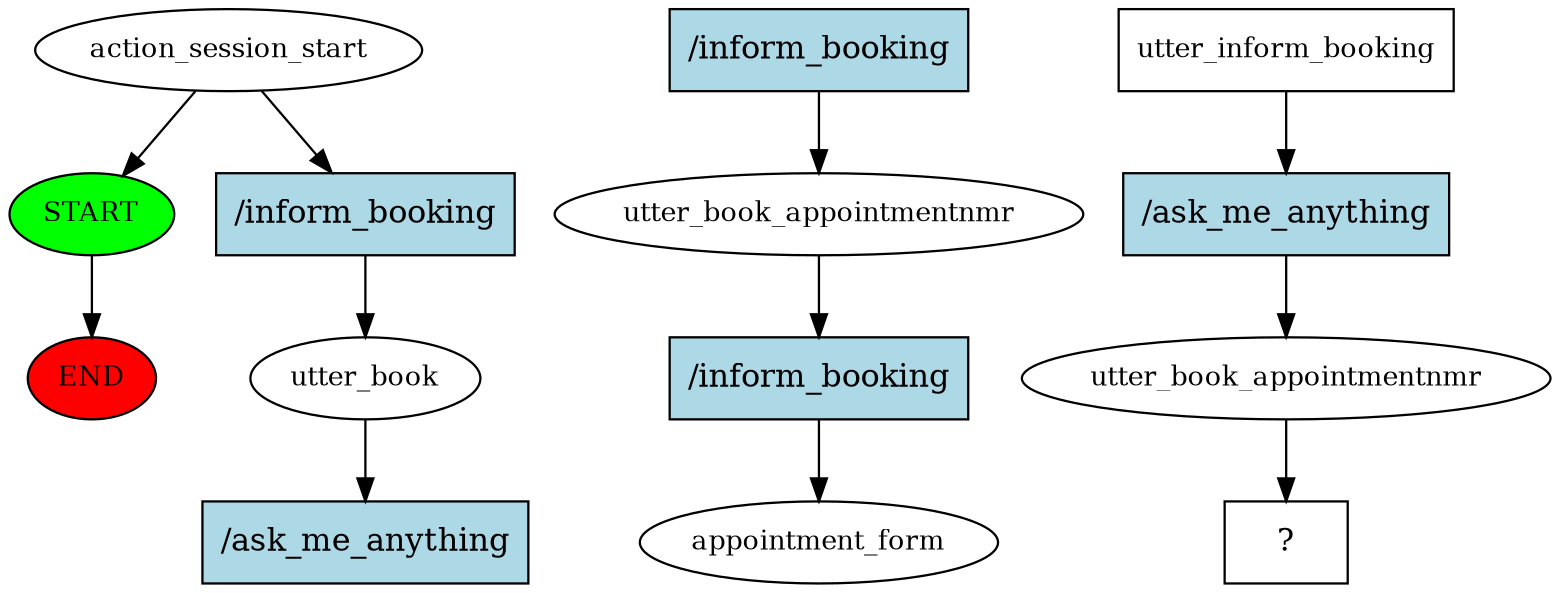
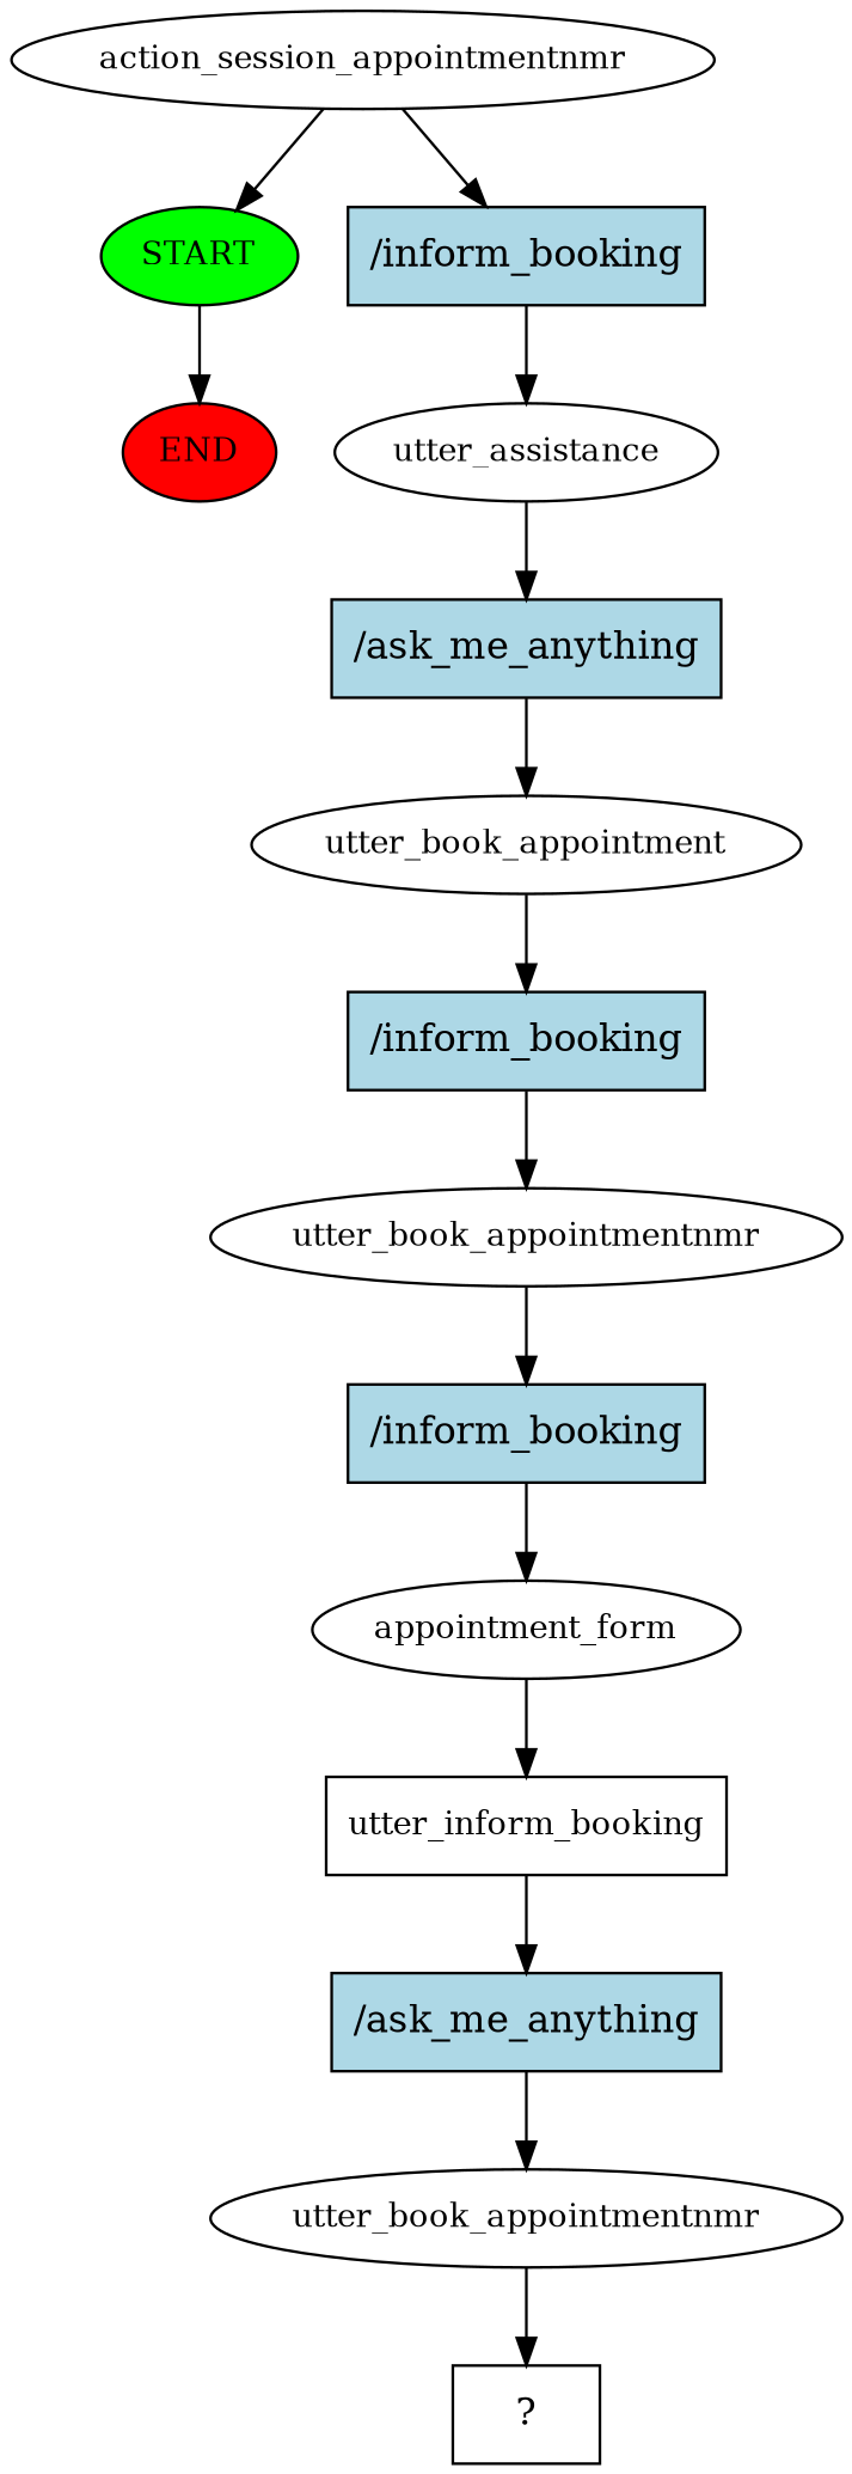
  digraph {
    node [fontsize=12]
    n1 [fillcolor=green label=START style=filled]
    n2 [fillcolor=red label=END style=filled]
-   n3 [label=action_session_start]
+   n3 [label=action_session_appointmentnmr]
    n4 [fillcolor=lightblue label="/inform_booking" shape=rect style=filled fontsize=""]
-   n5 [label=utter_book]
+   n5 [label=utter_assistance]
    n6 [fillcolor=lightblue label="/ask_me_anything" shape=rect style=filled fontsize=""]
+   n7 [label=utter_book_appointment]
    n8 [fillcolor=lightblue label="/inform_booking" shape=rect style=filled fontsize=""]
    n9 [label=utter_book_appointmentnmr]
    n10 [fillcolor=lightblue label="/inform_booking" shape=rect style=filled fontsize=""]
    n11 [label=appointment_form]
    n12 [label=utter_inform_booking shape=box]
    n13 [fillcolor=lightblue label="/ask_me_anything" shape=rect style=filled fontsize=""]
    n14 [label=utter_book_appointmentnmr]
    n15 [label="  ?  " shape=rect fontsize=""]
    n1 -> n2
    n3 -> n1
    n3 -> n4
    n4 -> n5
    n5 -> n6
+   n6 -> n7
+   n7 -> n8
    n8 -> n9
    n9 -> n10
    n10 -> n11
+   n11 -> n12
    n12 -> n13
    n13 -> n14
    n14 -> n15
  }
